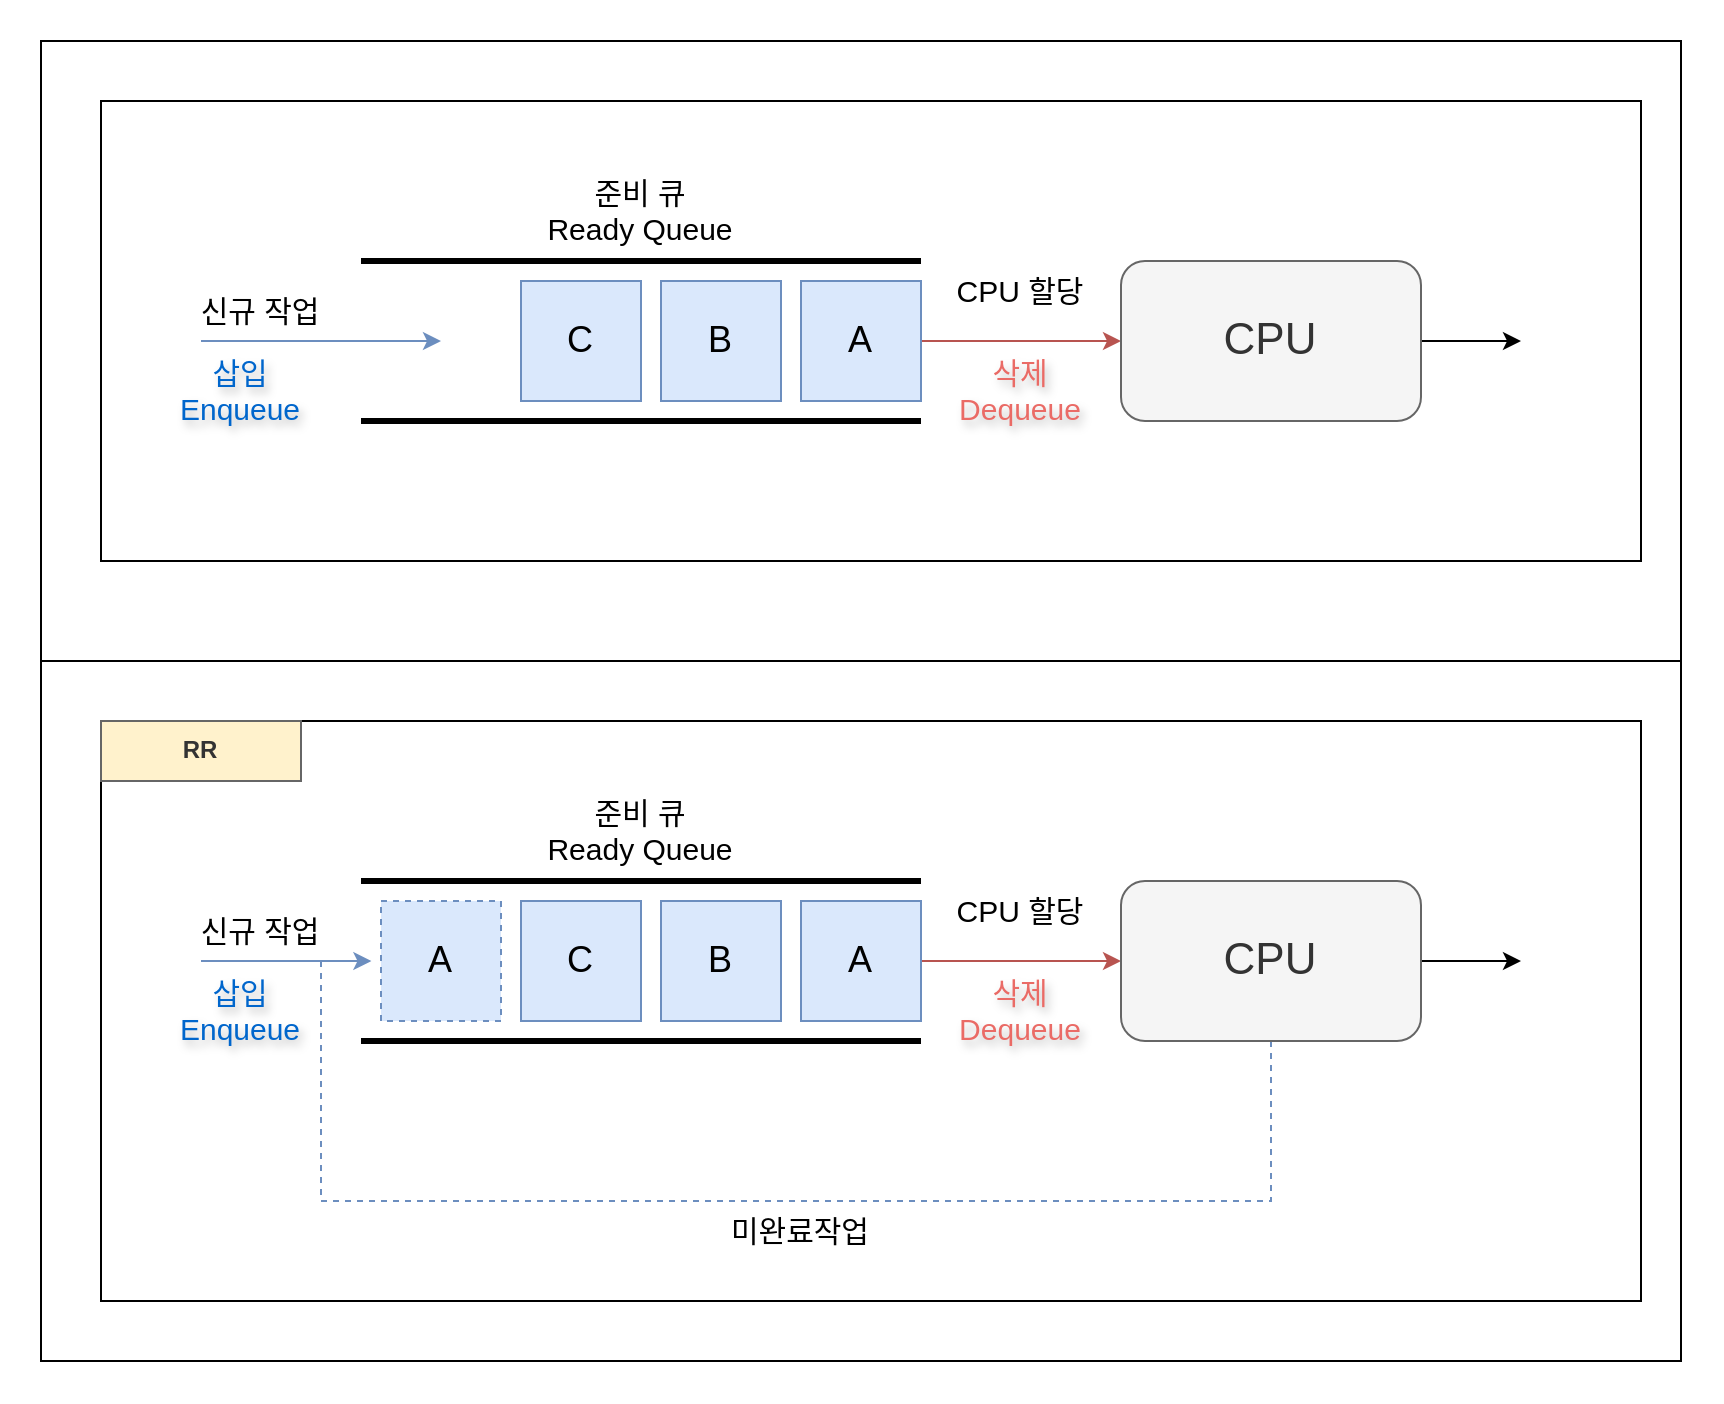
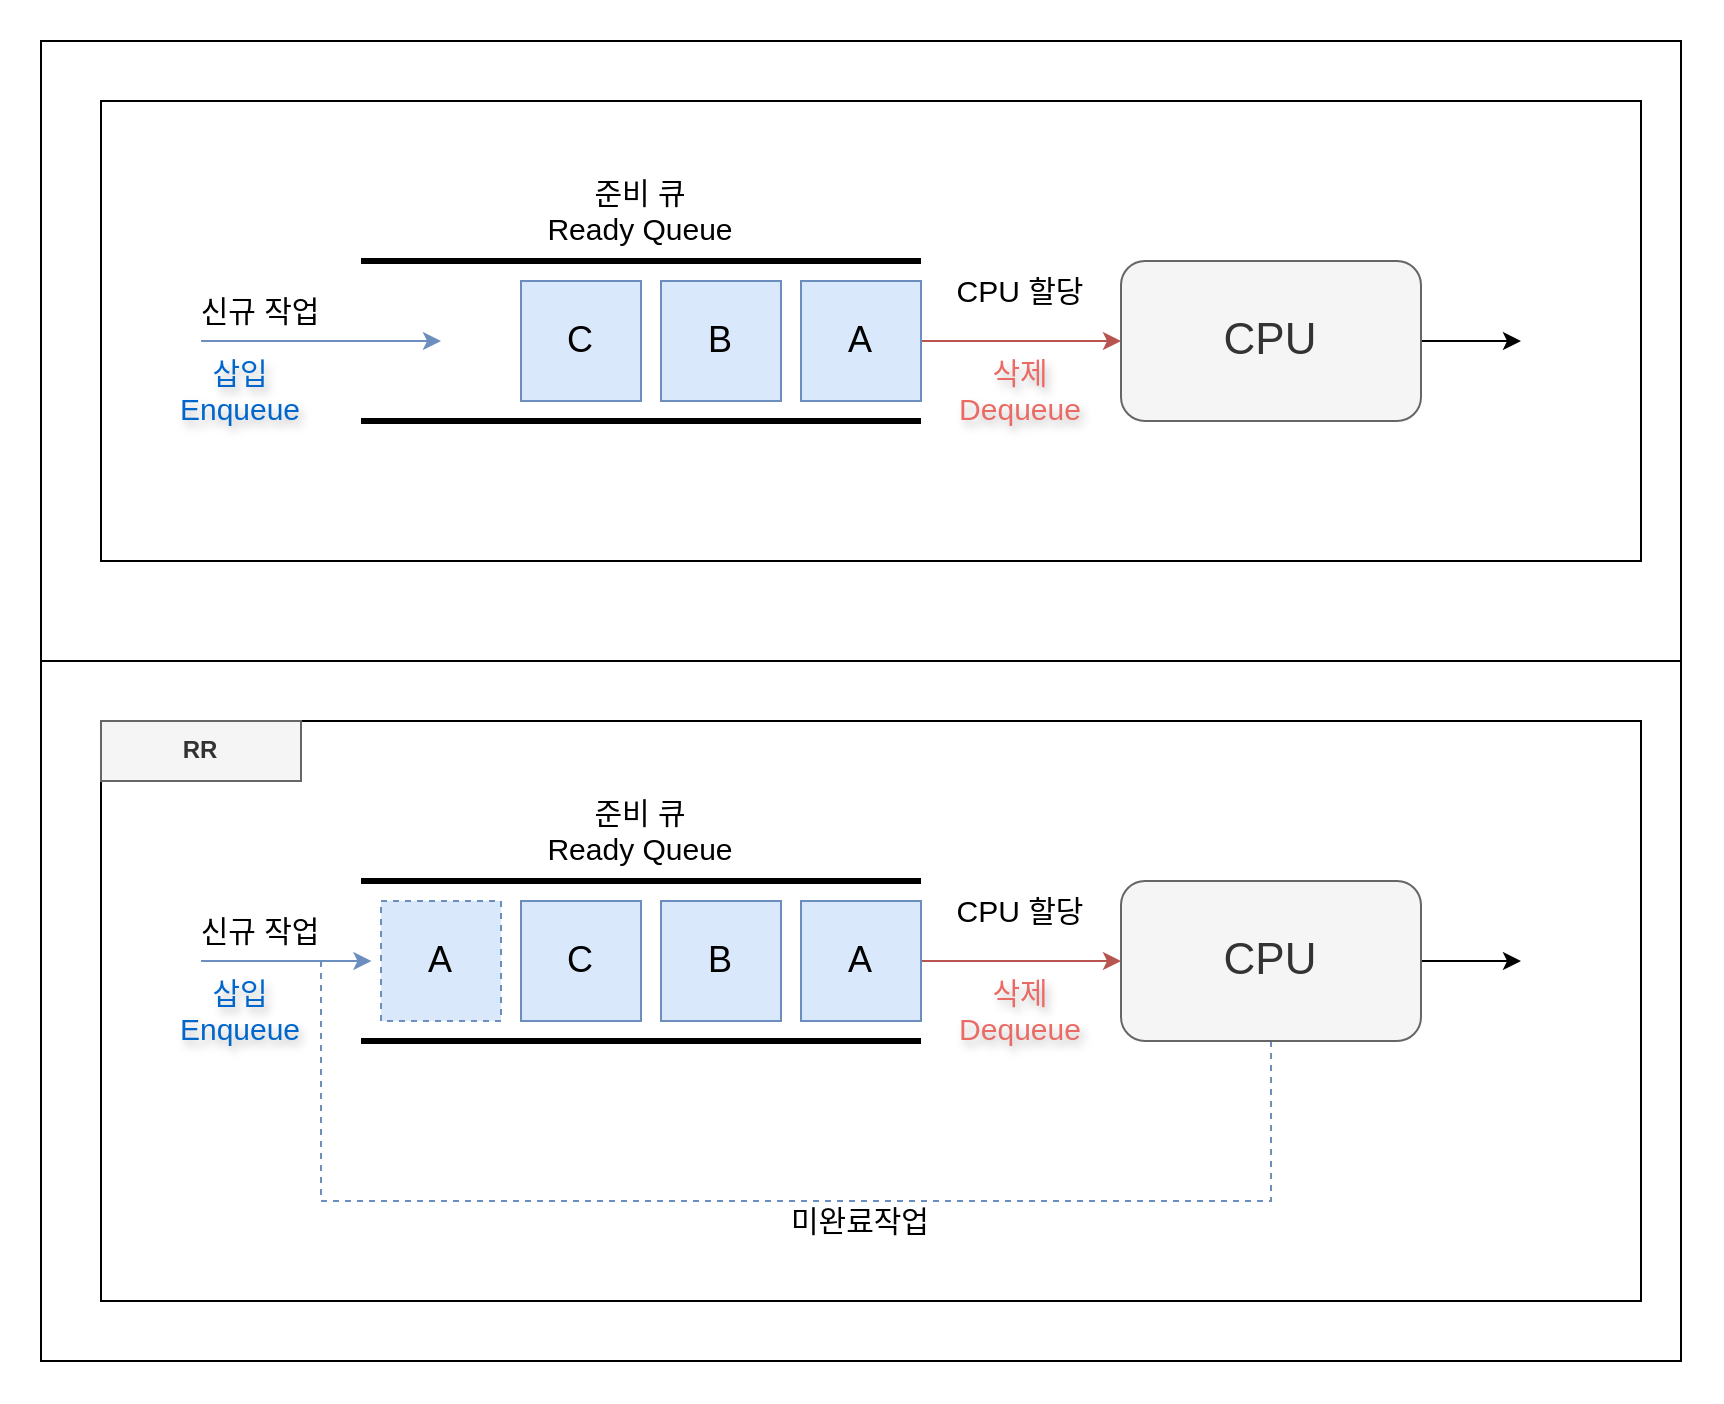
  <mxCell id="0" />
  <mxCell id="1" parent="0" />
  <mxCell id="2" value="" style="rounded=0;whiteSpace=wrap;html=1;" vertex="1" parent="1"><mxGeometry y="20" width="820" height="310" as="geometry" x="20" /></mxCell>
  <mxCell id="3" value="" style="rounded=0;whiteSpace=wrap;html=1;" vertex="1" parent="1"><mxGeometry x="50" y="50" width="770" height="230" as="geometry" /></mxCell>
  <mxCell id="4" value="" style="endArrow=none;html=1;rounded=0;strokeWidth=3;" edge="1" parent="1"><mxGeometry width="50" height="50" relative="1" as="geometry"><mxPoint x="180" y="130" as="sourcePoint" /><mxPoint x="460" y="130" as="targetPoint" /></mxGeometry></mxCell>
  <mxCell id="5" value="" style="endArrow=none;html=1;rounded=0;strokeWidth=3;" edge="1" parent="1"><mxGeometry width="50" height="50" relative="1" as="geometry"><mxPoint x="180" y="210" as="sourcePoint" /><mxPoint x="460" y="210" as="targetPoint" /></mxGeometry></mxCell>
  <mxCell id="6" style="edgeStyle=orthogonalEdgeStyle;rounded=0;orthogonalLoop=1;jettySize=auto;html=1;exitX=1;exitY=0.5;exitDx=0;exitDy=0;entryX=0;entryY=0.5;entryDx=0;entryDy=0;fillColor=#f8cecc;strokeColor=#b85450;" edge="1" parent="1" source="7" target="11"><mxGeometry relative="1" as="geometry" /></mxCell>
  <mxCell id="7" value="&lt;font style=&quot;font-size: 18px;&quot;&gt;A&lt;/font&gt;" style="whiteSpace=wrap;html=1;aspect=fixed;fillColor=#dae8fc;strokeColor=#6c8ebf;" vertex="1" parent="1"><mxGeometry x="400" y="140" width="60" height="60" as="geometry" /></mxCell>
  <mxCell id="8" value="B" style="whiteSpace=wrap;html=1;aspect=fixed;fontSize=18;fillColor=#dae8fc;strokeColor=#6c8ebf;" vertex="1" parent="1"><mxGeometry x="330" y="140" width="60" height="60" as="geometry" /></mxCell>
  <mxCell id="9" value="C" style="whiteSpace=wrap;html=1;aspect=fixed;fontSize=18;fillColor=#dae8fc;strokeColor=#6c8ebf;" vertex="1" parent="1"><mxGeometry x="260" y="140" width="60" height="60" as="geometry" /></mxCell>
  <mxCell id="10" style="edgeStyle=orthogonalEdgeStyle;rounded=0;orthogonalLoop=1;jettySize=auto;html=1;" edge="1" parent="1" source="11"><mxGeometry relative="1" as="geometry"><mxPoint x="760" y="170" as="targetPoint" /></mxGeometry></mxCell>
  <mxCell id="11" value="&lt;font style=&quot;font-size: 22px;&quot;&gt;CPU&lt;/font&gt;" style="rounded=1;whiteSpace=wrap;html=1;fillColor=#f5f5f5;fontColor=#333333;strokeColor=#666666;" vertex="1" parent="1"><mxGeometry x="560" y="130" width="150" height="80" as="geometry" /></mxCell>
  <mxCell id="12" value="준비 큐&lt;div style=&quot;font-size: 15px;&quot;&gt;Ready Queue&lt;/div&gt;" style="text;strokeColor=none;align=center;fillColor=none;html=1;verticalAlign=middle;whiteSpace=wrap;rounded=0;fontSize=15;" vertex="1" parent="1"><mxGeometry x="260" y="90" width="120" height="30" as="geometry" /></mxCell>
  <mxCell id="13" value="CPU 할당" style="text;strokeColor=none;align=center;fillColor=none;html=1;verticalAlign=middle;whiteSpace=wrap;rounded=0;fontSize=15;" vertex="1" parent="1"><mxGeometry x="450" y="130" width="120" height="30" as="geometry" /></mxCell>
  <mxCell id="14" value="" style="endArrow=classic;html=1;rounded=0;fillColor=#dae8fc;strokeColor=#6c8ebf;" edge="1" parent="1"><mxGeometry width="50" height="50" relative="1" as="geometry"><mxPoint x="100" y="170" as="sourcePoint" /><mxPoint x="220" y="170" as="targetPoint" /></mxGeometry></mxCell>
  <mxCell id="15" value="신규 작업" style="text;strokeColor=none;align=center;fillColor=none;html=1;verticalAlign=middle;whiteSpace=wrap;rounded=0;fontSize=15;" vertex="1" parent="1"><mxGeometry x="70" y="140" width="120" height="30" as="geometry" /></mxCell>
  <mxCell id="16" value="" style="rounded=0;whiteSpace=wrap;html=1;" vertex="1" parent="1"><mxGeometry y="330" width="820" height="350" as="geometry" x="20" /></mxCell>
  <mxCell id="17" value="" style="rounded=0;whiteSpace=wrap;html=1;" vertex="1" parent="1"><mxGeometry x="50" y="360" width="770" height="290" as="geometry" /></mxCell>
  <mxCell id="18" value="" style="endArrow=none;html=1;rounded=0;strokeWidth=3;" edge="1" parent="1"><mxGeometry width="50" height="50" relative="1" as="geometry"><mxPoint x="180" y="440" as="sourcePoint" /><mxPoint x="460" y="440" as="targetPoint" /></mxGeometry></mxCell>
  <mxCell id="19" value="" style="endArrow=none;html=1;rounded=0;strokeWidth=3;" edge="1" parent="1"><mxGeometry width="50" height="50" relative="1" as="geometry"><mxPoint x="180" y="520" as="sourcePoint" /><mxPoint x="460" y="520" as="targetPoint" /></mxGeometry></mxCell>
  <mxCell id="20" style="edgeStyle=orthogonalEdgeStyle;rounded=0;orthogonalLoop=1;jettySize=auto;html=1;exitX=1;exitY=0.5;exitDx=0;exitDy=0;entryX=0;entryY=0.5;entryDx=0;entryDy=0;fillColor=#f8cecc;strokeColor=#b85450;" edge="1" parent="1" source="21" target="26"><mxGeometry relative="1" as="geometry" /></mxCell>
  <mxCell id="21" value="&lt;font style=&quot;font-size: 18px;&quot;&gt;A&lt;/font&gt;" style="whiteSpace=wrap;html=1;aspect=fixed;fillColor=#dae8fc;strokeColor=#6c8ebf;" vertex="1" parent="1"><mxGeometry x="400" y="450" width="60" height="60" as="geometry" /></mxCell>
  <mxCell id="22" value="B" style="whiteSpace=wrap;html=1;aspect=fixed;fontSize=18;fillColor=#dae8fc;strokeColor=#6c8ebf;" vertex="1" parent="1"><mxGeometry x="330" y="450" width="60" height="60" as="geometry" /></mxCell>
  <mxCell id="23" value="C" style="whiteSpace=wrap;html=1;aspect=fixed;fontSize=18;fillColor=#dae8fc;strokeColor=#6c8ebf;" vertex="1" parent="1"><mxGeometry x="260" y="450" width="60" height="60" as="geometry" /></mxCell>
  <mxCell id="24" style="edgeStyle=orthogonalEdgeStyle;rounded=0;orthogonalLoop=1;jettySize=auto;html=1;" edge="1" parent="1" source="26"><mxGeometry relative="1" as="geometry"><mxPoint x="760" y="480" as="targetPoint" /></mxGeometry></mxCell>
  <mxCell id="25" style="edgeStyle=orthogonalEdgeStyle;rounded=0;orthogonalLoop=1;jettySize=auto;html=1;entryX=0.75;entryY=0;entryDx=0;entryDy=0;endArrow=none;endFill=0;dashed=1;fillColor=#dae8fc;strokeColor=#6c8ebf;" edge="1" parent="1" source="26" target="32"><mxGeometry relative="1" as="geometry"><Array as="points"><mxPoint x="635" y="600" /><mxPoint x="160" y="600" /><mxPoint x="160" y="480" /></Array></mxGeometry></mxCell>
  <mxCell id="26" value="&lt;font style=&quot;font-size: 22px;&quot;&gt;CPU&lt;/font&gt;" style="rounded=1;whiteSpace=wrap;html=1;fillColor=#f5f5f5;fontColor=#333333;strokeColor=#666666;" vertex="1" parent="1"><mxGeometry x="560" y="440" width="150" height="80" as="geometry" /></mxCell>
  <mxCell id="27" value="준비 큐&lt;div style=&quot;font-size: 15px;&quot;&gt;Ready Queue&lt;/div&gt;" style="text;strokeColor=none;align=center;fillColor=none;html=1;verticalAlign=middle;whiteSpace=wrap;rounded=0;fontSize=15;" vertex="1" parent="1"><mxGeometry x="260" y="400" width="120" height="30" as="geometry" /></mxCell>
  <mxCell id="28" value="삭제&lt;div&gt;Dequeue&lt;/div&gt;" style="text;strokeColor=none;align=center;fillColor=none;html=1;verticalAlign=middle;whiteSpace=wrap;rounded=0;fontSize=15;labelBorderColor=none;textShadow=1;fontColor=#EA6B66;" vertex="1" parent="1"><mxGeometry x="450" y="480" width="120" height="50" as="geometry" /></mxCell>
  <mxCell id="29" value="CPU 할당" style="text;strokeColor=none;align=center;fillColor=none;html=1;verticalAlign=middle;whiteSpace=wrap;rounded=0;fontSize=15;" vertex="1" parent="1"><mxGeometry x="450" y="440" width="120" height="30" as="geometry" /></mxCell>
  <mxCell id="30" value="" style="endArrow=classic;html=1;rounded=0;entryX=0.96;entryY=1;entryDx=0;entryDy=0;entryPerimeter=0;fillColor=#dae8fc;strokeColor=#6c8ebf;" edge="1" parent="1" target="31"><mxGeometry width="50" height="50" relative="1" as="geometry"><mxPoint x="100" y="480" as="sourcePoint" /><mxPoint x="220" y="480" as="targetPoint" /></mxGeometry></mxCell>
  <mxCell id="31" value="신규 작업" style="text;strokeColor=none;align=center;fillColor=none;html=1;verticalAlign=middle;whiteSpace=wrap;rounded=0;fontSize=15;" vertex="1" parent="1"><mxGeometry x="70" y="450" width="120" height="30" as="geometry" /></mxCell>
  <mxCell id="32" value="삽입&lt;div&gt;Enqueue&lt;/div&gt;" style="text;strokeColor=none;align=center;fillColor=none;html=1;verticalAlign=middle;whiteSpace=wrap;rounded=0;fontSize=15;labelBackgroundColor=none;textShadow=1;fontColor=#0066CC;" vertex="1" parent="1"><mxGeometry x="60" y="480" width="120" height="50" as="geometry" /></mxCell>
- <mxCell id="33" value="RR" style="rounded=0;whiteSpace=wrap;html=1;fillColor=#fff2cc;strokeColor=#666666;fontStyle=1;fontColor=#333333;" vertex="1" parent="1"><mxGeometry x="50" y="360" width="100" height="30" as="geometry" /></mxCell>
+ <mxCell id="33" value="RR" style="rounded=0;whiteSpace=wrap;html=1;fillColor=#f5f5f5;strokeColor=#666666;fontStyle=1;fontColor=#333333;" vertex="1" parent="1"><mxGeometry x="50" y="360" width="100" height="30" as="geometry" /></mxCell>
  <mxCell id="34" value="&lt;font style=&quot;font-size: 18px;&quot;&gt;A&lt;/font&gt;" style="whiteSpace=wrap;html=1;aspect=fixed;fillColor=#dae8fc;strokeColor=#6c8ebf;dashed=1;" vertex="1" parent="1"><mxGeometry x="190" y="450" width="60" height="60" as="geometry" /></mxCell>
- <mxCell id="35" value="미완료작업" style="text;strokeColor=none;align=center;fillColor=none;html=1;verticalAlign=middle;whiteSpace=wrap;rounded=0;fontSize=15;" vertex="1" parent="1"><mxGeometry x="340" y="600" width="120" height="30" as="geometry" /></mxCell>
+ <mxCell id="35" value="미완료작업" style="text;strokeColor=none;align=center;fillColor=none;html=1;verticalAlign=middle;whiteSpace=wrap;rounded=0;fontSize=15;" vertex="1" parent="1"><mxGeometry x="370" y="595" width="120" height="30" as="geometry" /></mxCell>
  <mxCell id="36" value="삽입&lt;div&gt;Enqueue&lt;/div&gt;" style="text;strokeColor=none;align=center;fillColor=none;html=1;verticalAlign=middle;whiteSpace=wrap;rounded=0;fontSize=15;labelBackgroundColor=none;textShadow=1;fontColor=#0066CC;" vertex="1" parent="1"><mxGeometry x="60" y="170" width="120" height="50" as="geometry" /></mxCell>
  <mxCell id="37" value="삭제&lt;div&gt;Dequeue&lt;/div&gt;" style="text;strokeColor=none;align=center;fillColor=none;html=1;verticalAlign=middle;whiteSpace=wrap;rounded=0;fontSize=15;labelBorderColor=none;textShadow=1;fontColor=#EA6B66;" vertex="1" parent="1"><mxGeometry x="450" y="170" width="120" height="50" as="geometry" /></mxCell>
